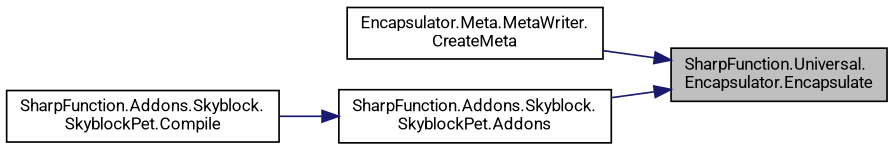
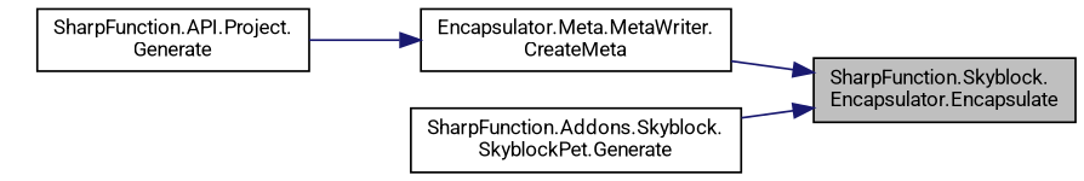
  digraph {
    fontname=Roboto
    rankdir=RL
    node [color=black fillcolor=white fontname=Roboto fontsize=10 shape=record style=filled]
    edge [color=midnightblue dir=back fontname=Roboto fontsize=10 labelfontname=Helvetica labelfontsize=10 style=solid]
-   n1 [fillcolor=grey75 fontcolor=black height=0.2 label="SharpFunction.Universal.\lEncapsulator.Encapsulate" width=0.4]
+   n1 [fillcolor=grey75 fontcolor=black height=0.2 label="SharpFunction.Skyblock.\lEncapsulator.Encapsulate" width=0.4]
    n2 [height=0.2 label="Encapsulator.Meta.MetaWriter.\lCreateMeta" width=0.4]
-   n3 [height=0.2 label="SharpFunction.Addons.Skyblock.\lSkyblockPet.Addons" width=0.4]
-   n5 [height=0.2 label="SharpFunction.Addons.Skyblock.\lSkyblockPet.Compile" width=0.4]
+   n3 [height=0.2 label="SharpFunction.Addons.Skyblock.\lSkyblockPet.Generate" width=0.4]
+   n4 [height=0.2 label="SharpFunction.API.Project.\lGenerate" width=0.4]
    n1 -> n2
    n1 -> n3
-   n3 -> n5
+   n2 -> n4
  }
